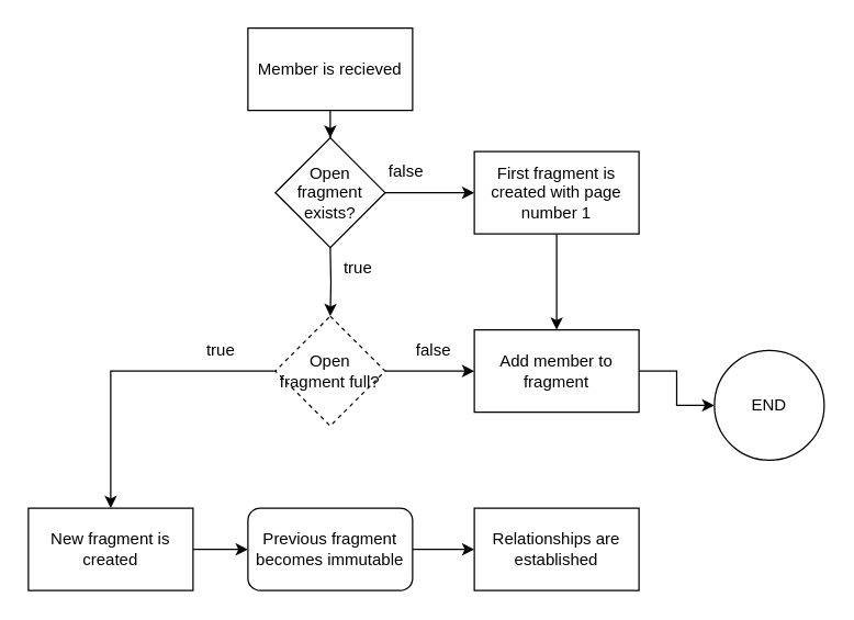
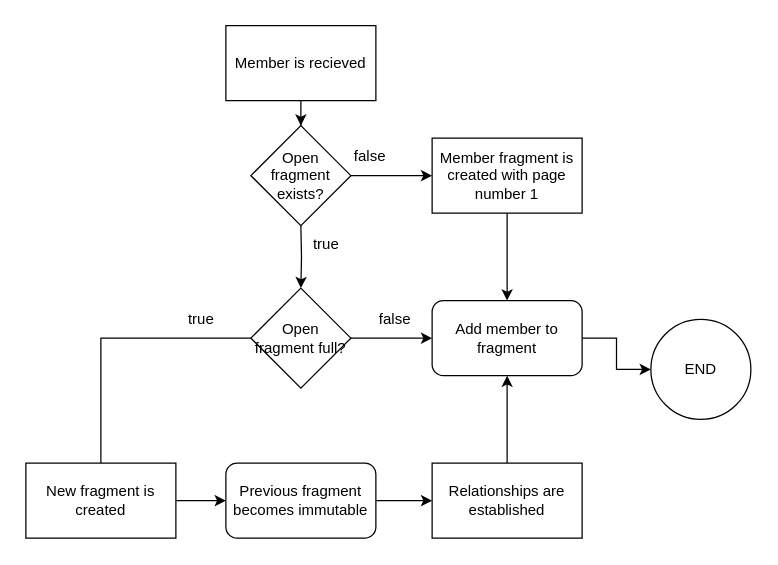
  <mxCell id="0" />
  <mxCell id="1" parent="0" />
  <mxCell id="2" style="edgeStyle=orthogonalEdgeStyle;rounded=0;orthogonalLoop=1;jettySize=auto;html=1;entryX=0.5;entryY=0;entryDx=0;entryDy=0;" edge="1" parent="1" source="3" target="21"><mxGeometry relative="1" as="geometry" /></mxCell>
  <mxCell id="3" value="Member is recieved" style="rounded=0;whiteSpace=wrap;html=1;" vertex="1" parent="1"><mxGeometry x="180" y="20" width="120" height="60" as="geometry" /></mxCell>
  <mxCell id="4" style="edgeStyle=orthogonalEdgeStyle;rounded=0;orthogonalLoop=1;jettySize=auto;html=1;entryX=0.5;entryY=0;entryDx=0;entryDy=0;" edge="1" parent="1" source="5" target="11"><mxGeometry relative="1" as="geometry" /></mxCell>
- <mxCell id="5" value="First fragment is created with page number 1" style="rounded=0;whiteSpace=wrap;html=1;" vertex="1" parent="1"><mxGeometry x="345" y="110" width="120" height="60" as="geometry" /></mxCell>
+ <mxCell id="5" value="Member fragment is created with page number 1" style="rounded=0;whiteSpace=wrap;html=1;" vertex="1" parent="1"><mxGeometry x="345" y="110" width="120" height="60" as="geometry" /></mxCell>
  <mxCell id="6" style="edgeStyle=orthogonalEdgeStyle;rounded=0;orthogonalLoop=1;jettySize=auto;html=1;entryX=0.5;entryY=0;entryDx=0;entryDy=0;" edge="1" parent="1" target="9"><mxGeometry relative="1" as="geometry"><mxPoint x="240" y="180" as="sourcePoint" /></mxGeometry></mxCell>
  <mxCell id="7" style="edgeStyle=orthogonalEdgeStyle;rounded=0;orthogonalLoop=1;jettySize=auto;html=1;entryX=0;entryY=0.5;entryDx=0;entryDy=0;" edge="1" parent="1" source="9" target="11"><mxGeometry relative="1" as="geometry" /></mxCell>
- <mxCell id="8" style="edgeStyle=orthogonalEdgeStyle;rounded=0;orthogonalLoop=1;jettySize=auto;html=1;entryX=0.5;entryY=0;entryDx=0;entryDy=0;" edge="1" parent="1" source="9" target="14"><mxGeometry relative="1" as="geometry" /></mxCell>
- <mxCell id="9" value="Open fragment full?" style="rhombus;whiteSpace=wrap;html=1;dashed=1;" vertex="1" parent="1"><mxGeometry x="200" y="230" width="80" height="80" as="geometry" /></mxCell>
+ <mxCell id="8" style="edgeStyle=orthogonalEdgeStyle;rounded=0;orthogonalLoop=1;jettySize=auto;html=1;entryX=0.5;entryY=0;entryDx=0;entryDy=0;endArrow=none;" edge="1" parent="1" source="9" target="14"><mxGeometry relative="1" as="geometry" /></mxCell>
+ <mxCell id="9" value="Open fragment full?" style="rhombus;whiteSpace=wrap;html=1;" vertex="1" parent="1"><mxGeometry x="200" y="230" width="80" height="80" as="geometry" /></mxCell>
  <mxCell id="10" style="edgeStyle=orthogonalEdgeStyle;rounded=0;orthogonalLoop=1;jettySize=auto;html=1;entryX=0;entryY=0.5;entryDx=0;entryDy=0;" edge="1" parent="1" source="11" target="24"><mxGeometry relative="1" as="geometry" /></mxCell>
- <mxCell id="11" value="Add member to fragment" style="rounded=0;whiteSpace=wrap;html=1;" vertex="1" parent="1"><mxGeometry x="345" y="240" width="120" height="60" as="geometry" /></mxCell>
+ <mxCell id="11" value="Add member to fragment" style="whiteSpace=wrap;html=1;rounded=1;" vertex="1" parent="1"><mxGeometry x="345" y="240" width="120" height="60" as="geometry" /></mxCell>
  <mxCell id="12" value="false" style="text;html=1;align=center;verticalAlign=middle;resizable=0;points=[];autosize=1;strokeColor=none;fillColor=none;" vertex="1" parent="1"><mxGeometry x="290" y="240" width="50" height="30" as="geometry" /></mxCell>
  <mxCell id="13" style="edgeStyle=orthogonalEdgeStyle;rounded=0;orthogonalLoop=1;jettySize=auto;html=1;entryX=0;entryY=0.5;entryDx=0;entryDy=0;" edge="1" parent="1" source="14" target="17"><mxGeometry relative="1" as="geometry" /></mxCell>
  <mxCell id="14" value="New fragment is created" style="rounded=0;whiteSpace=wrap;html=1;" vertex="1" parent="1"><mxGeometry x="20" y="370" width="120" height="60" as="geometry" /></mxCell>
  <mxCell id="15" value="true" style="text;html=1;align=center;verticalAlign=middle;resizable=0;points=[];autosize=1;strokeColor=none;fillColor=none;" vertex="1" parent="1"><mxGeometry x="140" y="240" width="40" height="30" as="geometry" /></mxCell>
  <mxCell id="16" style="edgeStyle=orthogonalEdgeStyle;rounded=0;orthogonalLoop=1;jettySize=auto;html=1;entryX=0;entryY=0.5;entryDx=0;entryDy=0;" edge="1" parent="1" source="17" target="19"><mxGeometry relative="1" as="geometry" /></mxCell>
  <mxCell id="17" value="Previous fragment becomes immutable" style="whiteSpace=wrap;html=1;rounded=1;" vertex="1" parent="1"><mxGeometry x="180" y="370" width="120" height="60" as="geometry" /></mxCell>
+ <mxCell id="18" style="edgeStyle=orthogonalEdgeStyle;rounded=0;orthogonalLoop=1;jettySize=auto;html=1;entryX=0.5;entryY=1;entryDx=0;entryDy=0;" edge="1" parent="1" source="19" target="11"><mxGeometry relative="1" as="geometry" /></mxCell>
  <mxCell id="19" value="Relationships are established" style="rounded=0;whiteSpace=wrap;html=1;" vertex="1" parent="1"><mxGeometry x="345" y="370" width="120" height="60" as="geometry" /></mxCell>
  <mxCell id="20" style="edgeStyle=orthogonalEdgeStyle;rounded=0;orthogonalLoop=1;jettySize=auto;html=1;entryX=0;entryY=0.5;entryDx=0;entryDy=0;" edge="1" parent="1" source="21" target="5"><mxGeometry relative="1" as="geometry" /></mxCell>
  <mxCell id="21" value="Open fragment exists?" style="rhombus;whiteSpace=wrap;html=1;" vertex="1" parent="1"><mxGeometry x="200" y="100" width="80" height="80" as="geometry" /></mxCell>
  <mxCell id="22" value="false" style="text;html=1;align=center;verticalAlign=middle;resizable=0;points=[];autosize=1;strokeColor=none;fillColor=none;" vertex="1" parent="1"><mxGeometry x="270" y="110" width="50" height="30" as="geometry" /></mxCell>
  <mxCell id="23" value="true" style="text;html=1;align=center;verticalAlign=middle;resizable=0;points=[];autosize=1;strokeColor=none;fillColor=none;" vertex="1" parent="1"><mxGeometry x="240" y="180" width="40" height="30" as="geometry" /></mxCell>
  <mxCell id="24" value="END" style="ellipse;whiteSpace=wrap;html=1;aspect=fixed;" vertex="1" parent="1"><mxGeometry x="520" y="255" width="80" height="80" as="geometry" /></mxCell>
